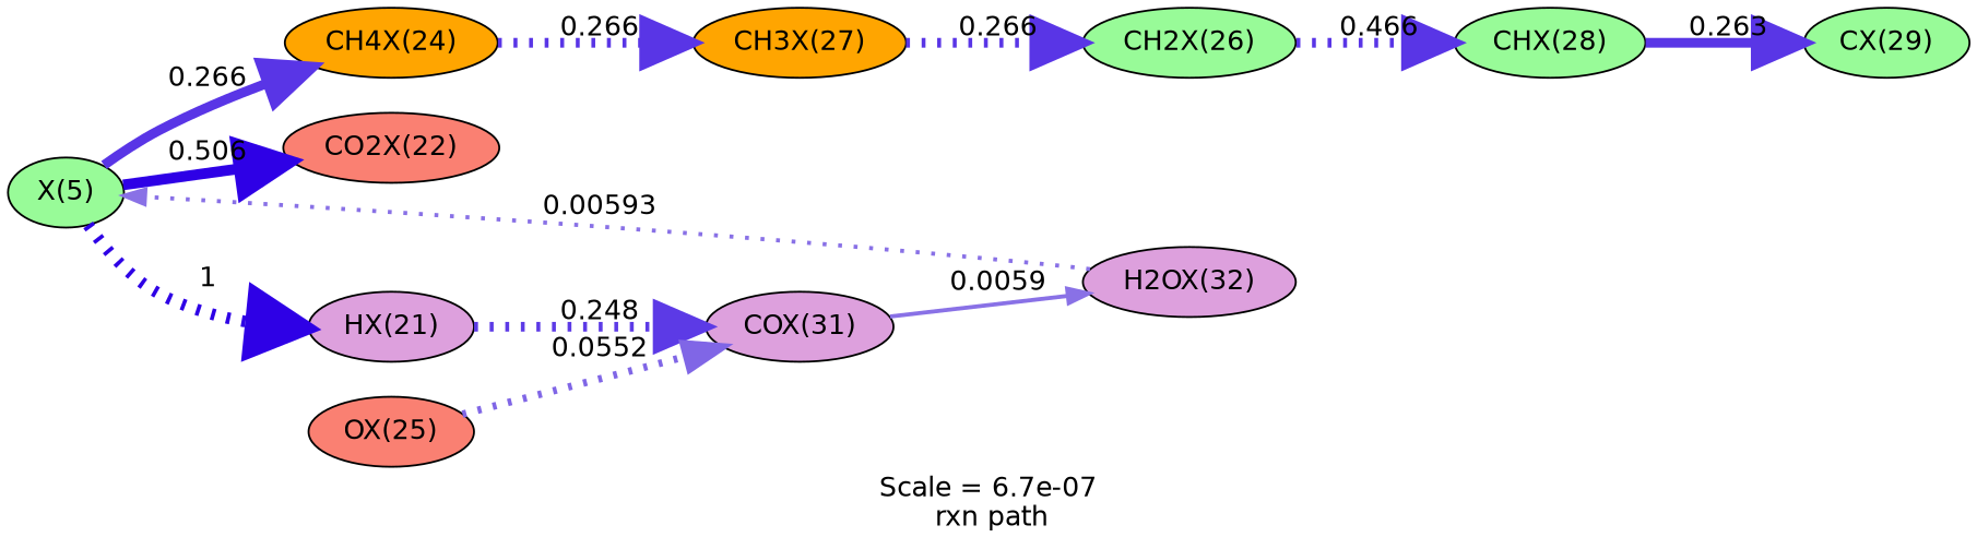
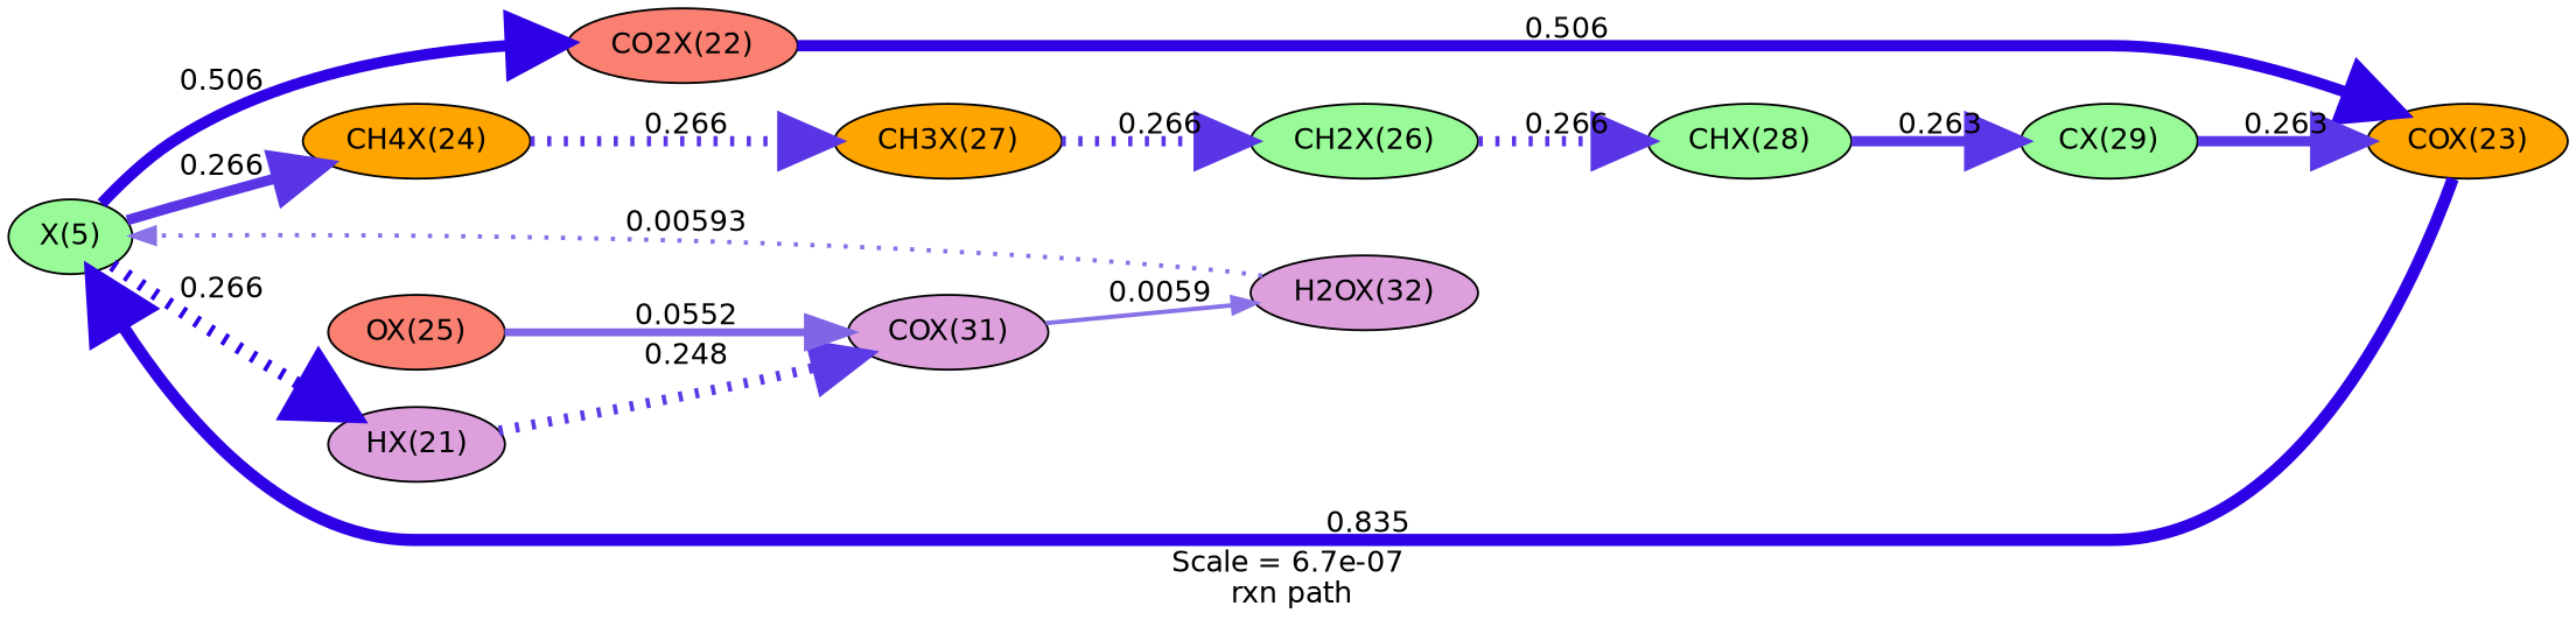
  digraph {
    fontname=Helvetica
    label="Scale = 6.7e-07\l rxn path"
    rankdir=LR
    node [fillcolor=palegreen fontname=Helvetica style=filled]
    edge [arrowsize=2.5 color="0.7, 0.766, 0.9" fontname=Helvetica penwidth=5 style=dotted]
    n1 [label="X(5)"]
    n2 [fillcolor=plum label="HX(21)"]
    n3 [fillcolor=salmon label="CO2X(22)"]
    n4 [fillcolor=orange label="CH4X(24)"]
    n5 [fillcolor=plum label="COX(31)"]
+   n6 [fillcolor=orange label="COX(23)"]
    n7 [fillcolor=orange label="CH3X(27)"]
    n8 [fillcolor=plum label="H2OX(32)"]
    n9 [label="CH2X(26)"]
    n10 [label="CX(29)"]
    n11 [fillcolor=salmon label="OX(25)"]
    n12 [label="CHX(28)"]
-   n1 -> n2 [arrowsize=3 color="0.7, 1.5, 0.9" label=" 1" penwidth=6]
+   n1 -> n2 [arrowsize=3 color="0.7, 1.5, 0.9" label=" 0.266" penwidth=6]
    n1 -> n3 [arrowsize=2.74 color="0.7, 1.01, 0.9" label=" 0.506" penwidth=5.49 style=solid]
    n1 -> n4 [label=" 0.266" style=solid]
    n2 -> n5 [arrowsize=2.47 color="0.7, 0.748, 0.9" label=" 0.248" penwidth=4.95]
+   n3 -> n6 [arrowsize=2.74 color="0.7, 1.01, 0.9" label=" 0.506" penwidth=5.49 style=solid]
    n4 -> n7 [label=" 0.266"]
    n5 -> n8 [arrowsize=1.06 color="0.7, 0.506, 0.9" label=" 0.0059" penwidth=2.12 style=bold]
+   n6 -> n1 [arrowsize=2.93 color="0.7, 1.33, 0.9" label=" 0.835" penwidth=5.86 style=solid]
    n7 -> n9 [label=" 0.266"]
    n8 -> n1 [arrowsize=1.06 color="0.7, 0.506, 0.9" label=" 0.00593" penwidth=2.13]
-   n9 -> n12 [label=" 0.466"]
-   n11 -> n5 [arrowsize=1.91 color="0.7, 0.555, 0.9" label=" 0.0552" penwidth=3.81]
+   n9 -> n12 [label=" 0.266"]
+   n10 -> n6 [color="0.7, 0.763, 0.9" label=" 0.263" penwidth=4.99 style=bold]
+   n11 -> n5 [arrowsize=1.91 color="0.7, 0.555, 0.9" label=" 0.0552" penwidth=3.81 style=solid]
    n12 -> n10 [color="0.7, 0.763, 0.9" label=" 0.263" penwidth=4.99 style=solid]
  }
